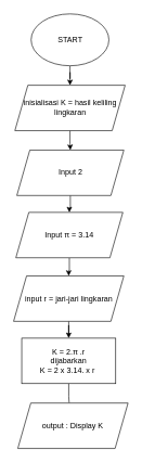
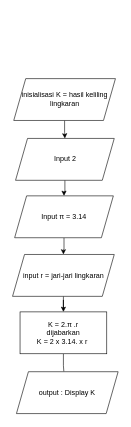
  <mxCell id="0" />
  <mxCell id="1" parent="0" />
- <mxCell id="2" style="edgeStyle=orthogonalEdgeStyle;rounded=0;orthogonalLoop=1;jettySize=auto;html=1;entryX=0.5;entryY=0;entryDx=0;entryDy=0;" edge="1" parent="1" source="3" target="11"><mxGeometry relative="1" as="geometry" /></mxCell>
- <mxCell id="3" value="START" style="ellipse;whiteSpace=wrap;html=1;" vertex="1" parent="1"><mxGeometry x="47.5" y="20" width="120" height="80" as="geometry" /></mxCell>
  <mxCell id="4" style="edgeStyle=orthogonalEdgeStyle;rounded=0;orthogonalLoop=1;jettySize=auto;html=1;entryX=0.5;entryY=0;entryDx=0;entryDy=0;" edge="1" parent="1" source="5" target="7"><mxGeometry relative="1" as="geometry" /></mxCell>
  <mxCell id="5" value="Input π = 3.14" style="shape=parallelogram;perimeter=parallelogramPerimeter;whiteSpace=wrap;html=1;fixedSize=1;" vertex="1" parent="1"><mxGeometry x="24" y="326" width="165" height="70" as="geometry" /></mxCell>
  <mxCell id="6" style="edgeStyle=orthogonalEdgeStyle;rounded=0;orthogonalLoop=1;jettySize=auto;html=1;entryX=0.5;entryY=0;entryDx=0;entryDy=0;" edge="1" parent="1" source="7" target="9"><mxGeometry relative="1" as="geometry" /></mxCell>
  <mxCell id="7" value="input r = jari-jari lingkaran" style="shape=parallelogram;perimeter=parallelogramPerimeter;whiteSpace=wrap;html=1;fixedSize=1;" vertex="1" parent="1"><mxGeometry x="20.5" y="424" width="170" height="70" as="geometry" /></mxCell>
  <mxCell id="8" style="edgeStyle=orthogonalEdgeStyle;rounded=0;orthogonalLoop=1;jettySize=auto;html=1;entryX=0.466;entryY=-0.006;entryDx=0;entryDy=0;entryPerimeter=0;endArrow=none;" edge="1" parent="1" source="9" target="12"><mxGeometry relative="1" as="geometry" /></mxCell>
  <mxCell id="9" value="K = 2.π .r&lt;br&gt;dijabarkan&lt;br&gt;K = 2 x 3.14. x r&amp;nbsp;" style="rounded=0;whiteSpace=wrap;html=1;" vertex="1" parent="1"><mxGeometry x="33" y="520" width="145" height="70" as="geometry" /></mxCell>
  <mxCell id="10" style="edgeStyle=orthogonalEdgeStyle;rounded=0;orthogonalLoop=1;jettySize=auto;html=1;" edge="1" parent="1" source="11" target="14"><mxGeometry relative="1" as="geometry" /></mxCell>
  <mxCell id="11" value="inisialisasi K = hasil keliling lingkaran" style="shape=parallelogram;perimeter=parallelogramPerimeter;whiteSpace=wrap;html=1;fixedSize=1;" vertex="1" parent="1"><mxGeometry x="22.5" y="130" width="170" height="70" as="geometry" /></mxCell>
  <mxCell id="12" value="output : Display K" style="shape=parallelogram;perimeter=parallelogramPerimeter;whiteSpace=wrap;html=1;fixedSize=1;" vertex="1" parent="1"><mxGeometry x="27" y="620" width="170" height="70" as="geometry" /></mxCell>
  <mxCell id="13" style="edgeStyle=orthogonalEdgeStyle;rounded=0;orthogonalLoop=1;jettySize=auto;html=1;entryX=0.5;entryY=0;entryDx=0;entryDy=0;" edge="1" parent="1" source="14" target="5"><mxGeometry relative="1" as="geometry" /></mxCell>
  <mxCell id="14" value="Input 2" style="shape=parallelogram;perimeter=parallelogramPerimeter;whiteSpace=wrap;html=1;fixedSize=1;" vertex="1" parent="1"><mxGeometry x="25.5" y="230" width="165" height="70" as="geometry" /></mxCell>
